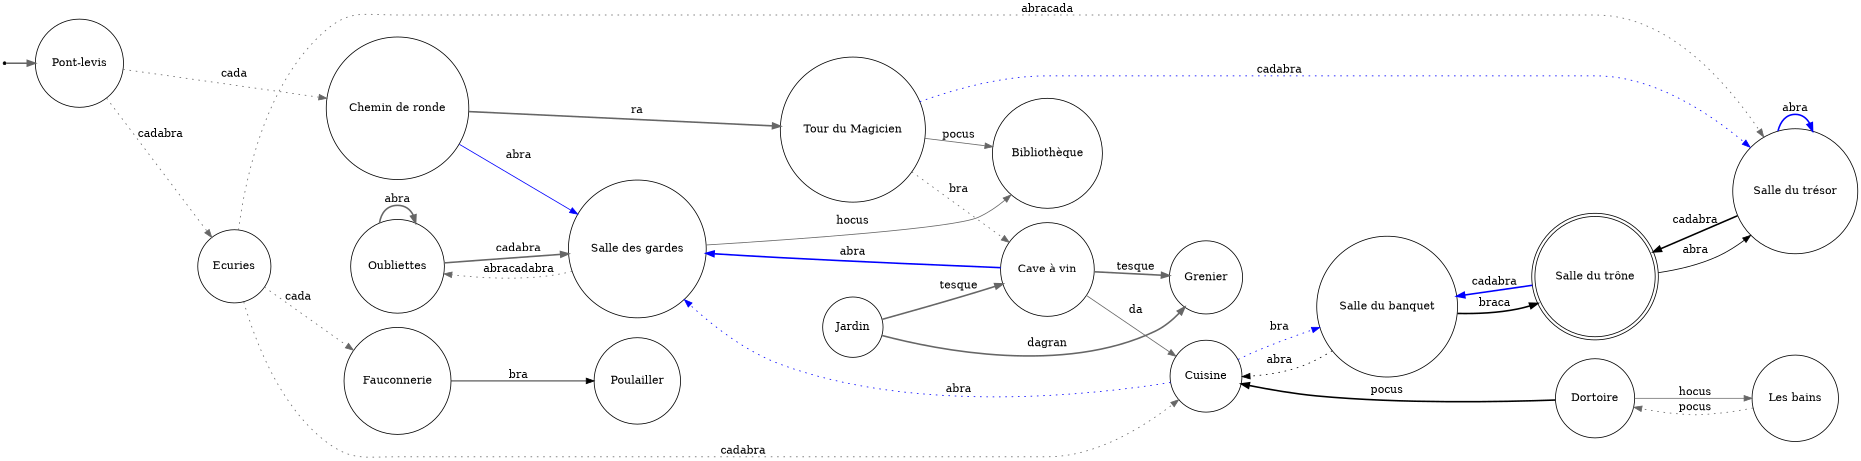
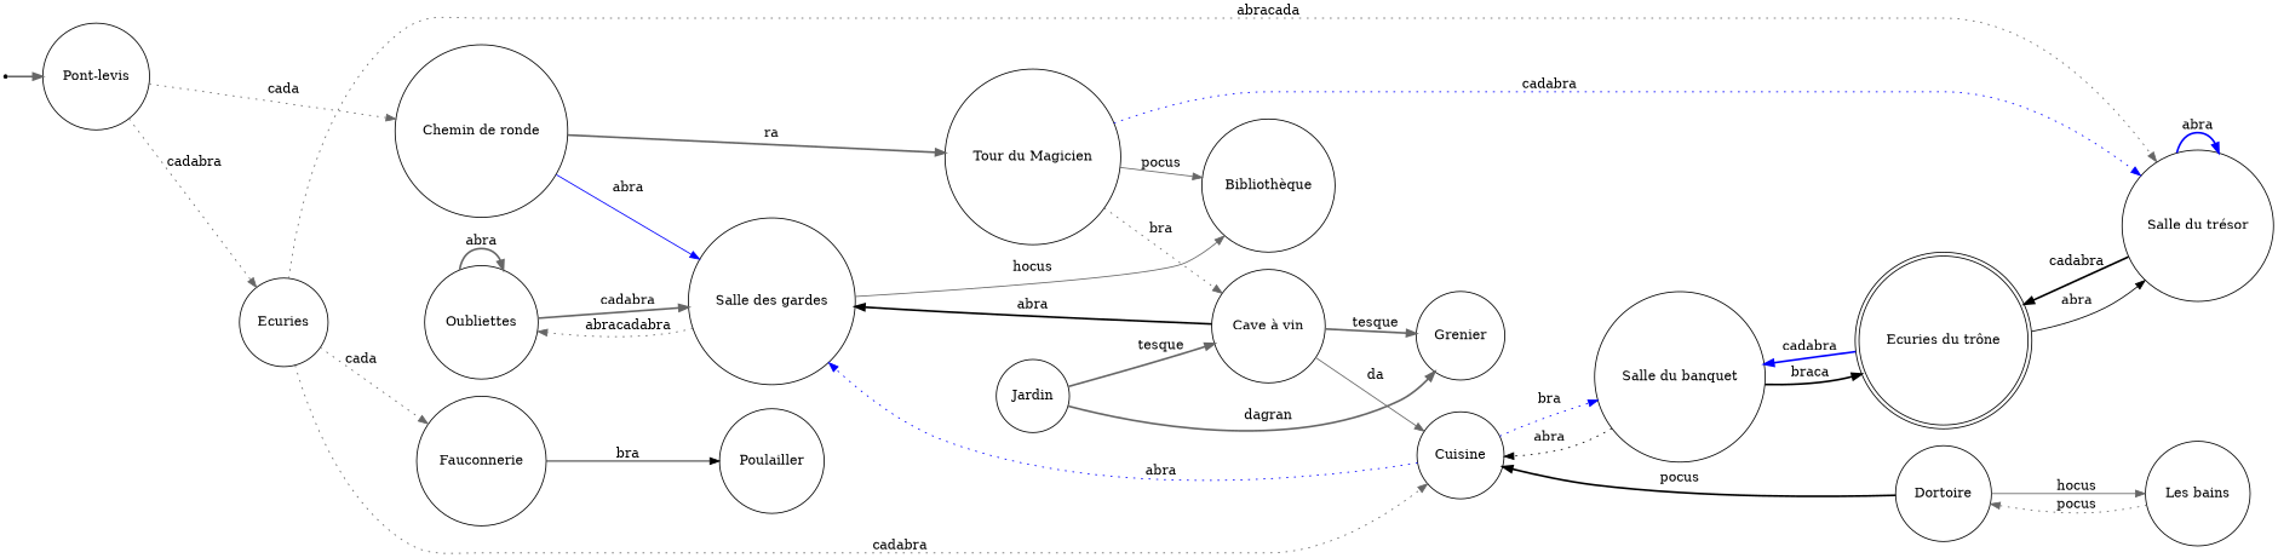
  digraph {
    rankdir=LR
    node [shape=circle]
    edge [color=gray40 style=bold]
    n1 [label="Pont-levis"]
    n2 [label=Ecuries]
    n3 [label="Chemin de ronde"]
    n4 [label=Oubliettes]
    n5 [label="Salle du trésor"]
    n6 [label=Cuisine]
    n7 [label=Fauconnerie]
    n8 [label="Salle des gardes"]
    n9 [label="Tour du Magicien"]
    n10 [label="Bibliothèque"]
-   n11 [label="Salle du trône" shape=doublecircle]
+   n11 [label="Ecuries du trône" shape=doublecircle]
    n12 [label="Salle du banquet"]
    n13 [label=Dortoire]
    n14 [label="Cave à vin"]
    n15 [label="Les bains"]
    n16 [label=Grenier]
    n17 [label=Poulailler]
    n18 [label=Jardin]
    n19 [label=Jardin shape=point]
    n1 -> n2 [label=cadabra style=dotted]
    n1 -> n3 [label=cada style=dotted]
    n2 -> n4 [style=invis color=""]
    n2 -> n5 [label=abracada style=dotted]
    n2 -> n6 [label=cadabra style=dotted]
    n2 -> n7 [label=cada style=dotted]
    n3 -> n8 [color=blue label=abra style=solid]
    n3 -> n9 [label=ra]
    n4 -> n4 [label=abra]
    n4 -> n8 [label=cadabra]
    n5 -> n5 [color=blue label=abra]
    n5 -> n11 [color=black label=cadabra]
    n5 -> n14 [style=invis color=""]
    n6 -> n8 [color=blue label=abra style=dotted]
    n6 -> n12 [color=blue label=bra style=dotted]
    n7 -> n17 [color=black label=bra style=solid]
    n8 -> n4 [label=abracadabra style=dotted]
    n8 -> n9 [style=invis color=""]
    n8 -> n10 [label=hocus style=solid]
    n9 -> n4 [style=invis color=""]
    n9 -> n5 [color=blue label=cadabra style=dotted]
    n9 -> n10 [label=pocus style=solid]
    n9 -> n14 [label=bra style=dotted]
    n11 -> n5 [color=black label=abra style=solid]
    n11 -> n12 [color=blue label=cadabra]
    n12 -> n6 [color=black label=abra style=dotted]
    n12 -> n11 [color=black label=braca]
    n12 -> n13 [style=invis color=""]
    n13 -> n6 [color=black label=pocus]
    n13 -> n15 [label=hocus style=solid]
    n14 -> n6 [label=da style=solid]
-   n14 -> n8 [color=blue label=abra]
+   n14 -> n8 [color=black label=abra]
    n14 -> n16 [label=tesque]
    n15 -> n13 [label=pocus style=dotted]
    n18 -> n14 [label=tesque]
    n18 -> n16 [label=dagran]
    n19 -> n1
  }
